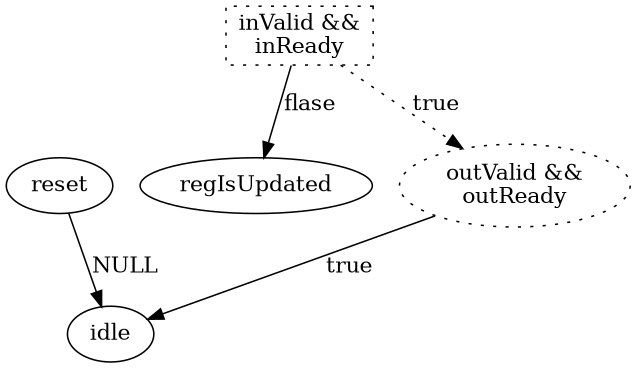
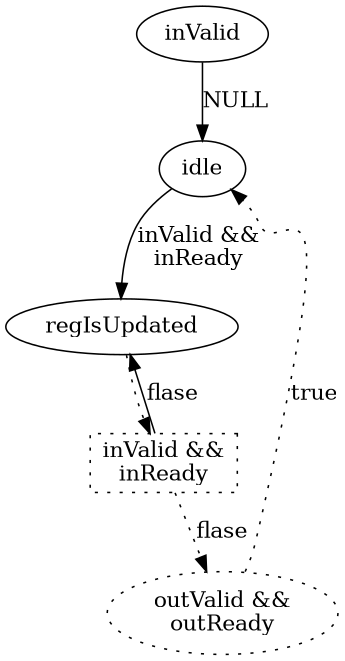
  digraph {
-   reset
+   reset [label=inValid]
    idle
    regIsUpdated
    "inValid &&\ninReady" [shape=box style=dotted]
    "outValid &&\noutReady" [shape=ellipse style=dotted]
    reset -> idle [label=NULL]
+   idle -> regIsUpdated [label="inValid &&\ninReady"]
+   regIsUpdated -> "inValid &&\ninReady" [style=dotted]
    "inValid &&\ninReady" -> regIsUpdated [label=flase]
-   "inValid &&\ninReady" -> "outValid &&\noutReady" [label=true style=dotted]
-   "outValid &&\noutReady" -> idle [label=true]
+   "inValid &&\ninReady" -> "outValid &&\noutReady" [label=flase style=dotted]
+   "outValid &&\noutReady" -> idle [label=true style=dotted]
  }
